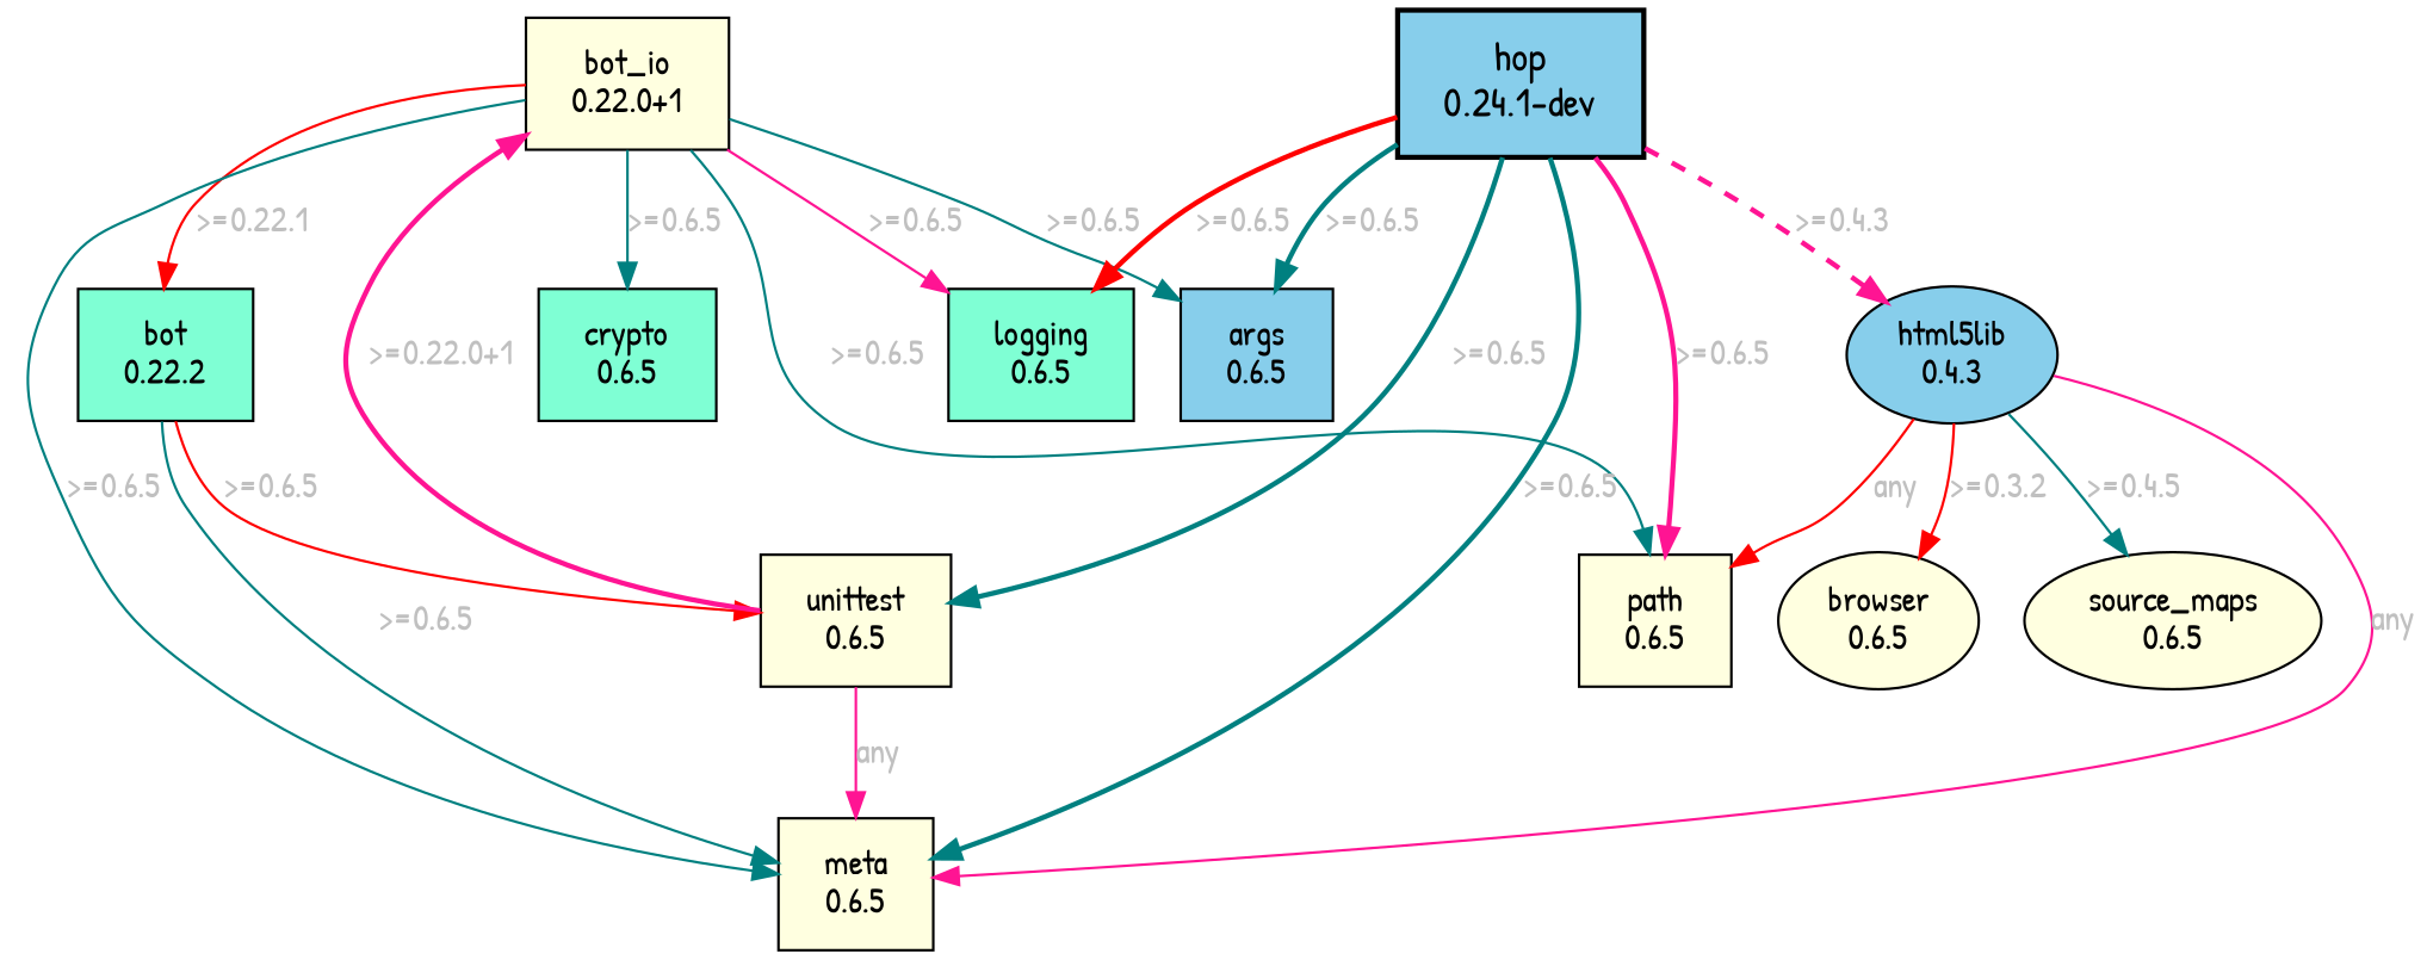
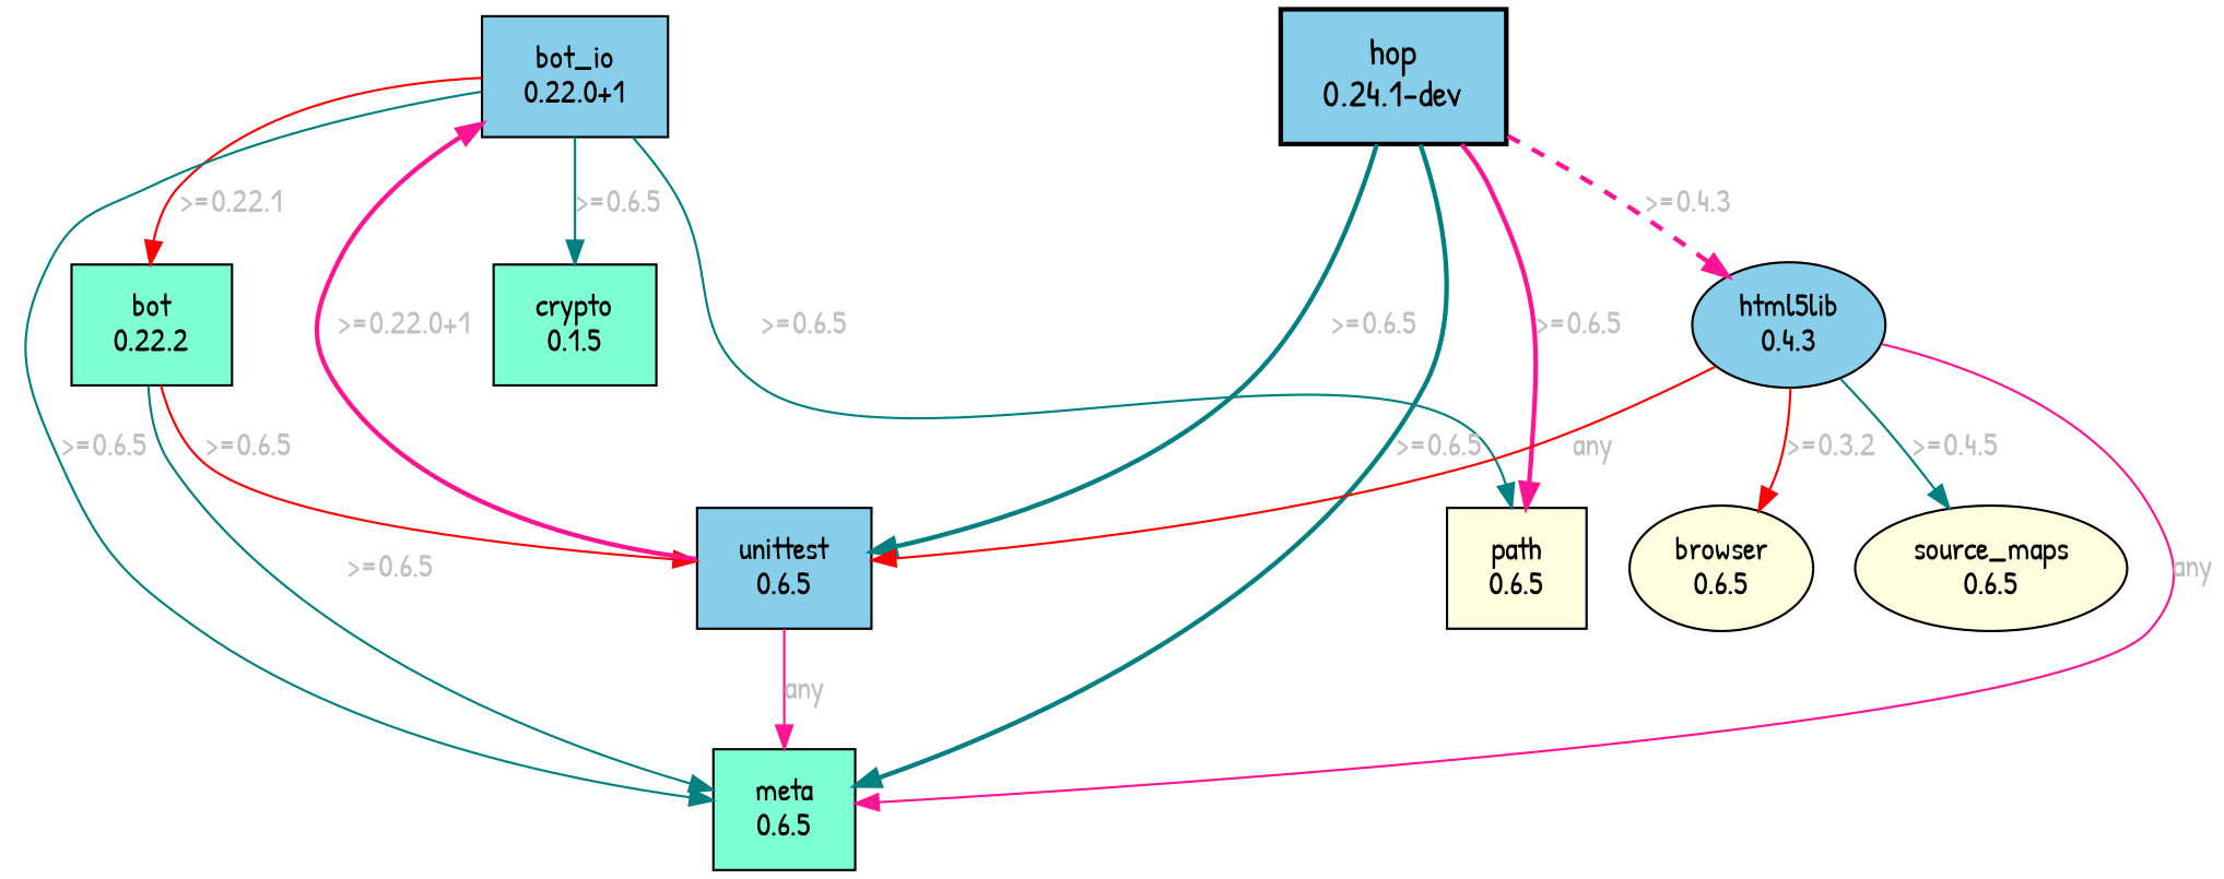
  digraph {
    fontname="Patrick Hand"
    node [fillcolor=skyblue fontname="Patrick Hand" group=primary margin="0.25,0.15" shape=box style=filled]
    edge [color=teal fontcolor=gray fontname="Patrick Hand"]
-   n1 [label="args\n0.6.5"]
    n2 [fillcolor=aquamarine label="bot\n0.22.2"]
-   n3 [fillcolor=lightyellow label="meta\n0.6.5"]
-   n4 [fillcolor=lightyellow label="unittest\n0.6.5"]
-   n5 [fillcolor=lightyellow label="bot_io\n0.22.0+1"]
-   n6 [fillcolor=aquamarine label="crypto\n0.6.5" group=""]
-   n7 [fillcolor=aquamarine label="logging\n0.6.5"]
+   n3 [fillcolor=aquamarine label="meta\n0.6.5"]
+   n4 [label="unittest\n0.6.5"]
+   n5 [label="bot_io\n0.22.0+1"]
+   n6 [fillcolor=aquamarine label="crypto\n0.1.5" group=""]
    n8 [fillcolor=lightyellow label="path\n0.6.5"]
    n9 [fillcolor=lightyellow label="browser\n0.6.5" group="" margin="" shape=""]
    n10 [fontsize=16 label="hop\n0.24.1-dev" style="bold,filled"]
    n11 [label="html5lib\n0.4.3" margin="" shape=""]
    n12 [fillcolor=lightyellow label="source_maps\n0.6.5" group="" margin="" shape=""]
    n2 -> n3 [label=">=0.6.5"]
    n2 -> n4 [color=red label=">=0.6.5"]
    n4 -> n3 [color=deeppink label=any]
    n4 -> n5 [color=deeppink label=">=0.22.0+1" penwidth=2]
-   n5 -> n1 [label=">=0.6.5"]
    n5 -> n2 [color=red label=">=0.22.1"]
    n5 -> n3 [label=">=0.6.5"]
    n5 -> n6 [label=">=0.6.5"]
-   n5 -> n7 [color=deeppink label=">=0.6.5"]
    n5 -> n8 [label=">=0.6.5"]
-   n10 -> n1 [label=">=0.6.5" penwidth=2]
    n10 -> n3 [label=">=0.6.5" penwidth=2]
    n10 -> n4 [label=">=0.6.5" penwidth=2]
-   n10 -> n7 [color=red label=">=0.6.5" penwidth=2]
    n10 -> n8 [color=deeppink label=">=0.6.5" penwidth=2]
    n10 -> n11 [color=deeppink label=">=0.4.3" penwidth=2 style=dashed]
    n11 -> n3 [color=deeppink label=any]
-   n11 -> n8 [color=red label=any]
+   n11 -> n4 [color=red label=any]
    n11 -> n9 [color=red label=">=0.3.2"]
    n11 -> n12 [label=">=0.4.5"]
  }
